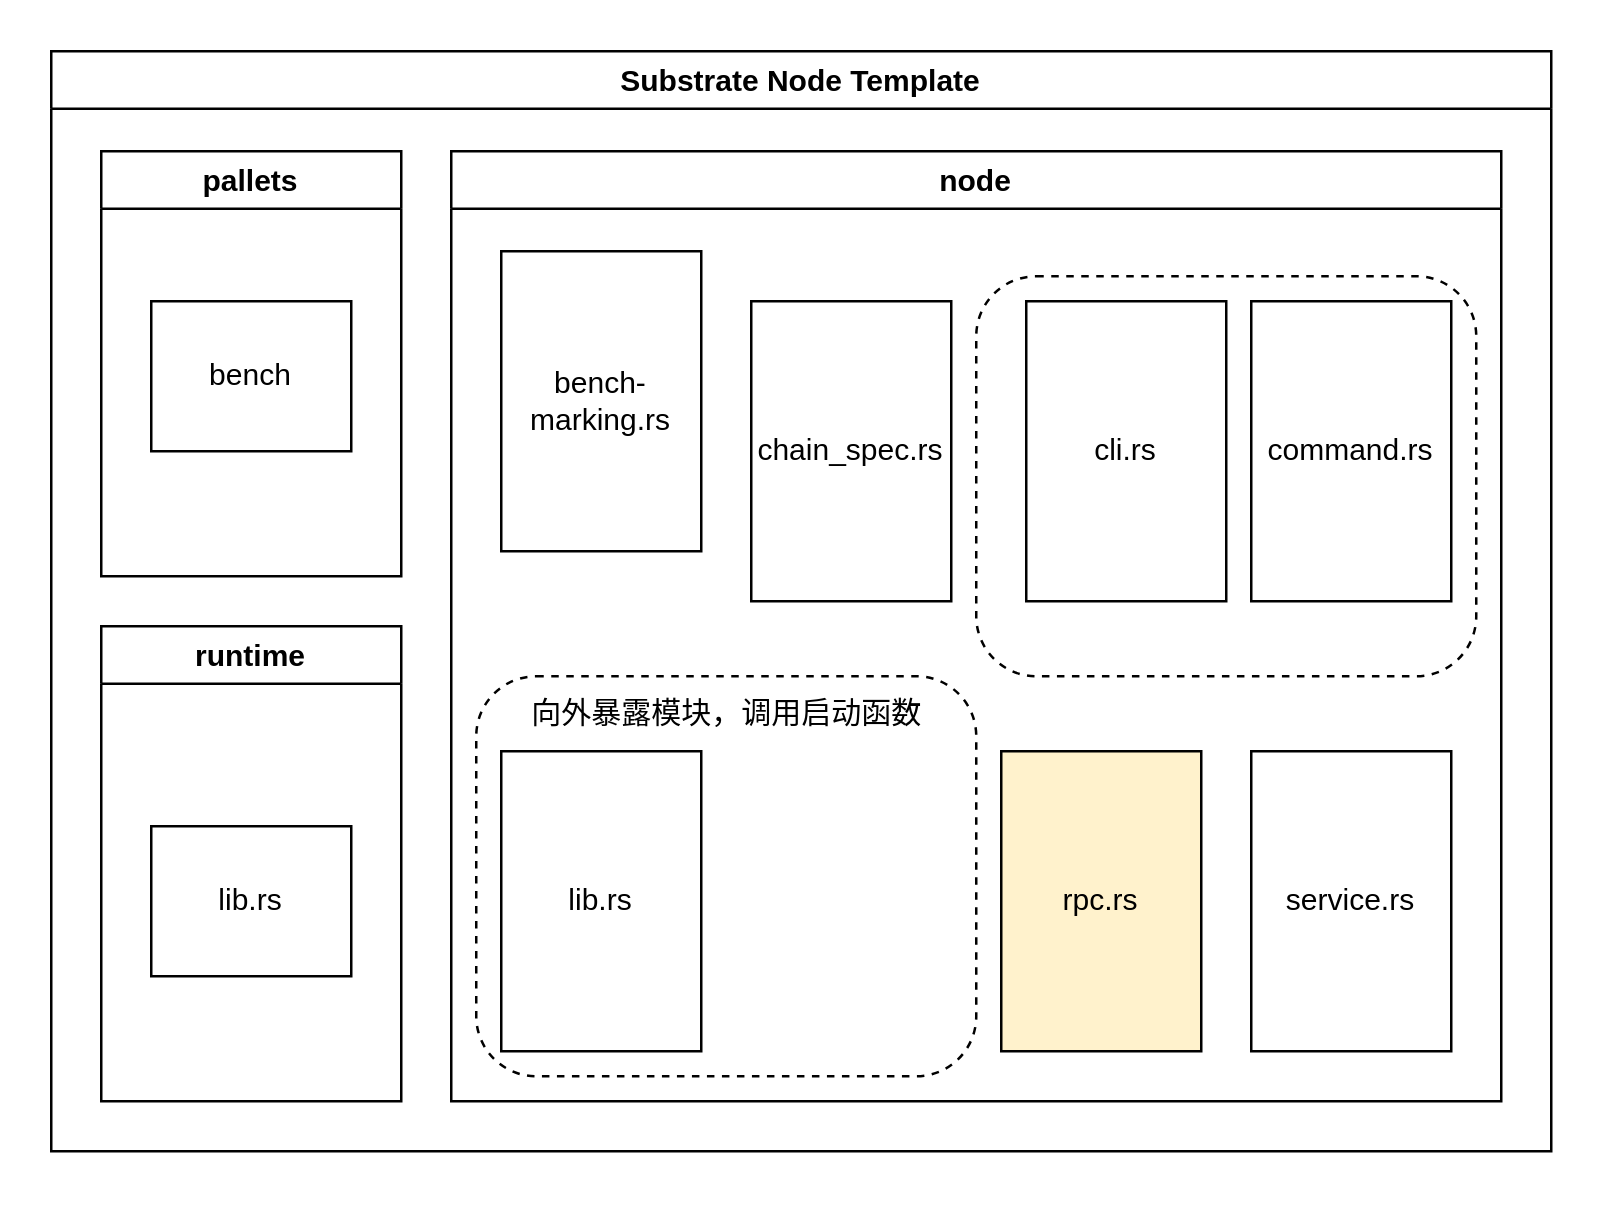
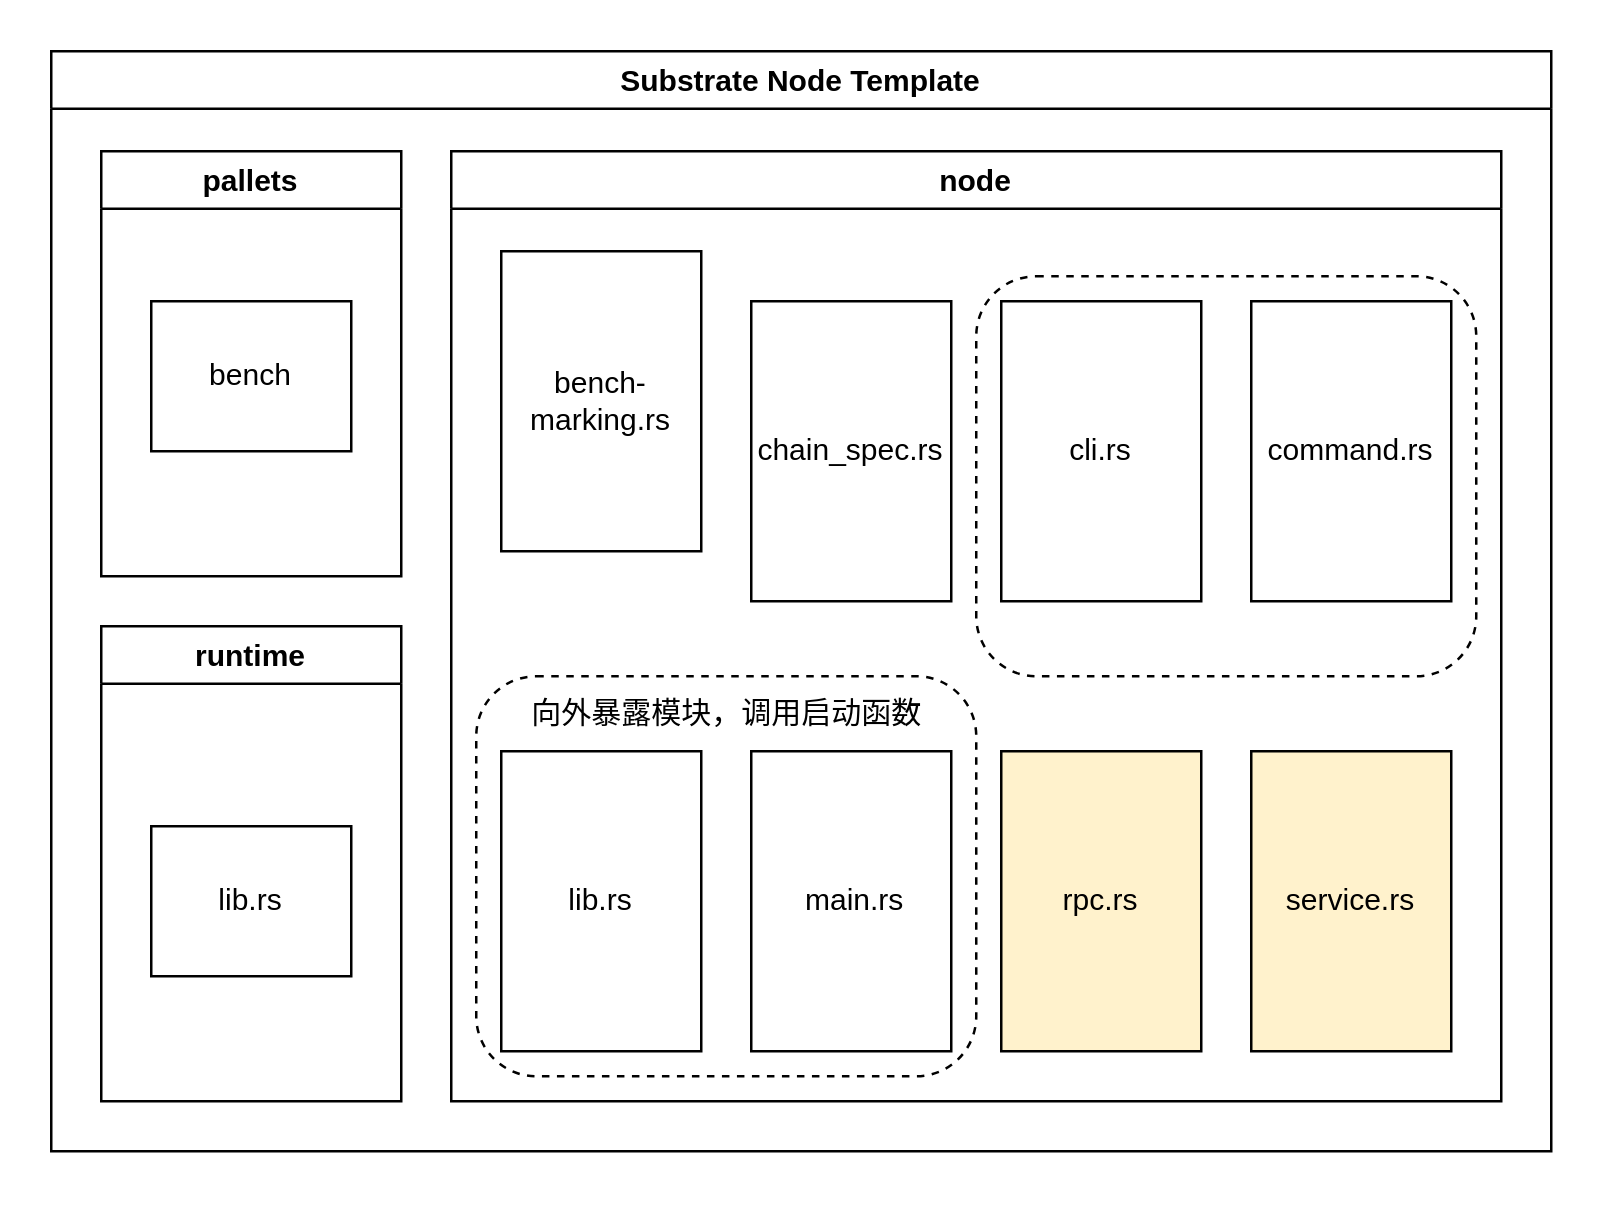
  <mxCell id="0" />
  <mxCell id="1" parent="0" />
  <mxCell id="2" value="Substrate Node Template" style="swimlane;" parent="1" vertex="1"><mxGeometry x="20" y="20" width="600" height="440" as="geometry" /></mxCell>
  <mxCell id="3" value="pallets" style="swimlane;" parent="2" vertex="1"><mxGeometry x="20" y="40" width="120" height="170" as="geometry"><mxRectangle x="20" y="40" width="80" height="30" as="alternateBounds" /></mxGeometry></mxCell>
  <mxCell id="4" value="bench" style="rounded=0;whiteSpace=wrap;html=1;" parent="3" vertex="1"><mxGeometry x="20" y="60" width="80" height="60" as="geometry" /></mxCell>
  <mxCell id="5" value="runtime" style="swimlane;" parent="2" vertex="1"><mxGeometry x="20" y="230" width="120" height="190" as="geometry" /></mxCell>
  <mxCell id="6" value="lib.rs" style="rounded=0;whiteSpace=wrap;html=1;" parent="5" vertex="1"><mxGeometry x="20" y="80" width="80" height="60" as="geometry" /></mxCell>
  <mxCell id="7" value="node" style="swimlane;" parent="2" vertex="1"><mxGeometry x="160" y="40" width="420" height="380" as="geometry"><mxRectangle x="20" y="40" width="80" height="30" as="alternateBounds" /></mxGeometry></mxCell>
  <mxCell id="8" value="" style="rounded=1;whiteSpace=wrap;html=1;fillStyle=hatch;fillColor=none;dashed=1;" parent="7" vertex="1"><mxGeometry x="210" y="50" width="200" height="160" as="geometry" /></mxCell>
  <mxCell id="9" value="bench-marking.rs" style="rounded=0;whiteSpace=wrap;html=1;" parent="7" vertex="1"><mxGeometry x="20" y="40" width="80" height="120" as="geometry" /></mxCell>
  <mxCell id="10" value="chain_spec.rs" style="rounded=0;whiteSpace=wrap;html=1;" parent="7" vertex="1"><mxGeometry x="120" y="60" width="80" height="120" as="geometry" /></mxCell>
- <mxCell id="11" value="cli.rs" style="rounded=0;whiteSpace=wrap;html=1;" parent="7" vertex="1"><mxGeometry x="230" y="60" width="80" height="120" as="geometry" /></mxCell>
+ <mxCell id="11" value="cli.rs" style="rounded=0;whiteSpace=wrap;html=1;" parent="7" vertex="1"><mxGeometry x="220" y="60" width="80" height="120" as="geometry" /></mxCell>
  <mxCell id="12" value="command.rs" style="rounded=0;whiteSpace=wrap;html=1;" parent="7" vertex="1"><mxGeometry x="320" y="60" width="80" height="120" as="geometry" /></mxCell>
  <mxCell id="13" value="lib.rs" style="rounded=0;whiteSpace=wrap;html=1;" parent="7" vertex="1"><mxGeometry x="20" y="240" width="80" height="120" as="geometry" /></mxCell>
+ <mxCell id="14" value="&amp;nbsp;main.rs" style="rounded=0;whiteSpace=wrap;html=1;" parent="7" vertex="1"><mxGeometry x="120" y="240" width="80" height="120" as="geometry" /></mxCell>
  <mxCell id="15" value="rpc.rs" style="rounded=0;whiteSpace=wrap;html=1;fillColor=#fff2cc;" parent="7" vertex="1"><mxGeometry x="220" y="240" width="80" height="120" as="geometry" /></mxCell>
- <mxCell id="16" value="service.rs" style="rounded=0;whiteSpace=wrap;html=1;" parent="7" vertex="1"><mxGeometry x="320" y="240" width="80" height="120" as="geometry" /></mxCell>
+ <mxCell id="16" value="service.rs" style="rounded=0;whiteSpace=wrap;html=1;fillColor=#fff2cc;" parent="7" vertex="1"><mxGeometry x="320" y="240" width="80" height="120" as="geometry" /></mxCell>
  <mxCell id="17" value="" style="rounded=1;whiteSpace=wrap;html=1;fillStyle=hatch;fillColor=none;dashed=1;" parent="7" vertex="1"><mxGeometry x="10" y="210" width="200" height="160" as="geometry" /></mxCell>
  <mxCell id="18" value="向外暴露模块，调用启动函数" style="text;html=1;align=center;verticalAlign=middle;resizable=0;points=[];autosize=1;strokeColor=none;fillColor=none;" parent="7" vertex="1"><mxGeometry x="20" y="210" width="180" height="30" as="geometry" /></mxCell>
